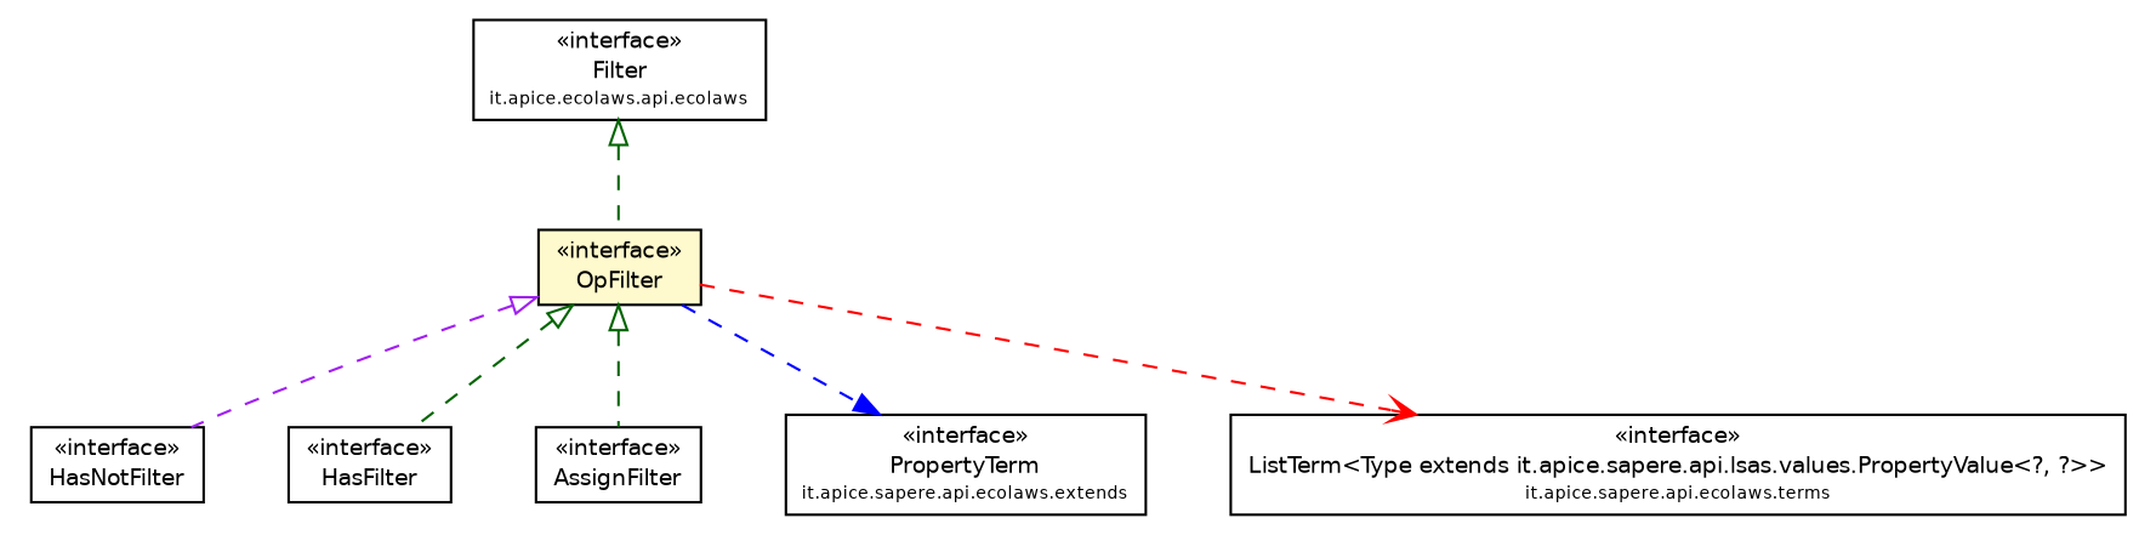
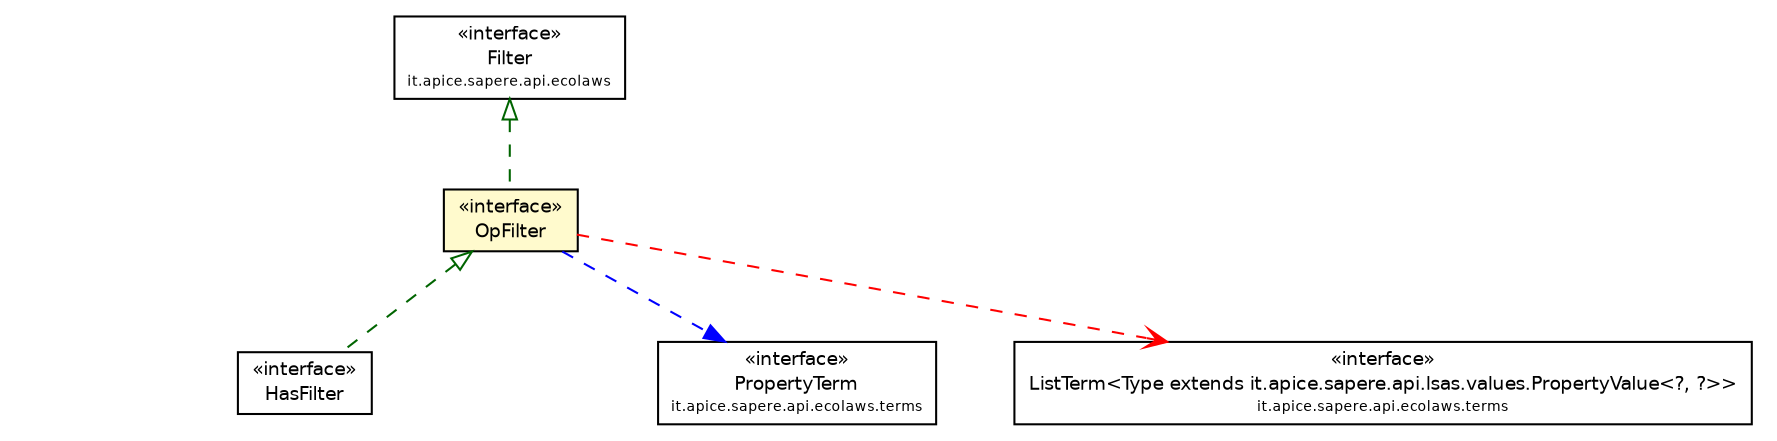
  digraph {
    node [fontcolor=black fontname=Helvetica fontsize=9.0 shape=plaintext]
    edge [arrowtail=empty color=darkgreen dir=back fontname=Helvetica fontsize=10 headport=p labelfontname=Helvetica labelfontsize=10 style=dashed tailport=p]
-   n1 [label=<<table border="0" cellborder="1" cellspacing="0" cellpadding="2" port="p" href="../Filter.html"> 		<tr><td><table border="0" cellspacing="0" cellpadding="1"> 			<tr><td> &laquo;interface&raquo; </td></tr> 			<tr><td> Filter </td></tr> 			<tr><td><font point-size="7.0"> it.apice.ecolaws.api.ecolaws </font></td></tr> 		</table></td></tr> 		</table>>]
+   n1 [label=<<table border="0" cellborder="1" cellspacing="0" cellpadding="2" port="p" href="../Filter.html"> 		<tr><td><table border="0" cellspacing="0" cellpadding="1"> 			<tr><td> &laquo;interface&raquo; </td></tr> 			<tr><td> Filter </td></tr> 			<tr><td><font point-size="7.0"> it.apice.sapere.api.ecolaws </font></td></tr> 		</table></td></tr> 		</table>>]
    n2 [label=<<table border="0" cellborder="1" cellspacing="0" cellpadding="2" port="p" bgcolor="lemonChiffon" href="./OpFilter.html"> 		<tr><td><table border="0" cellspacing="0" cellpadding="1"> 			<tr><td> &laquo;interface&raquo; </td></tr> 			<tr><td> OpFilter </td></tr> 		</table></td></tr> 		</table>>]
-   n3 [label=<<table border="0" cellborder="1" cellspacing="0" cellpadding="2" port="p" href="./HasNotFilter.html"> 		<tr><td><table border="0" cellspacing="0" cellpadding="1"> 			<tr><td> &laquo;interface&raquo; </td></tr> 			<tr><td> HasNotFilter </td></tr> 		</table></td></tr> 		</table>>]
    n4 [label=<<table border="0" cellborder="1" cellspacing="0" cellpadding="2" port="p" href="./HasFilter.html"> 		<tr><td><table border="0" cellspacing="0" cellpadding="1"> 			<tr><td> &laquo;interface&raquo; </td></tr> 			<tr><td> HasFilter </td></tr> 		</table></td></tr> 		</table>>]
-   n5 [label=<<table border="0" cellborder="1" cellspacing="0" cellpadding="2" port="p" href="./AssignFilter.html"> 		<tr><td><table border="0" cellspacing="0" cellpadding="1"> 			<tr><td> &laquo;interface&raquo; </td></tr> 			<tr><td> AssignFilter </td></tr> 		</table></td></tr> 		</table>>]
-   n6 [label=<<table border="0" cellborder="1" cellspacing="0" cellpadding="2" port="p" href="../terms/PropertyTerm.html"> 		<tr><td><table border="0" cellspacing="0" cellpadding="1"> 			<tr><td> &laquo;interface&raquo; </td></tr> 			<tr><td> PropertyTerm </td></tr> 			<tr><td><font point-size="7.0"> it.apice.sapere.api.ecolaws.extends </font></td></tr> 		</table></td></tr> 		</table>>]
+   n6 [label=<<table border="0" cellborder="1" cellspacing="0" cellpadding="2" port="p" href="../terms/PropertyTerm.html"> 		<tr><td><table border="0" cellspacing="0" cellpadding="1"> 			<tr><td> &laquo;interface&raquo; </td></tr> 			<tr><td> PropertyTerm </td></tr> 			<tr><td><font point-size="7.0"> it.apice.sapere.api.ecolaws.terms </font></td></tr> 		</table></td></tr> 		</table>>]
    n7 [label=<<table border="0" cellborder="1" cellspacing="0" cellpadding="2" port="p" href="../terms/ListTerm.html"> 		<tr><td><table border="0" cellspacing="0" cellpadding="1"> 			<tr><td> &laquo;interface&raquo; </td></tr> 			<tr><td> ListTerm&lt;Type extends it.apice.sapere.api.lsas.values.PropertyValue&lt;?, ?&gt;&gt; </td></tr> 			<tr><td><font point-size="7.0"> it.apice.sapere.api.ecolaws.terms </font></td></tr> 		</table></td></tr> 		</table>>]
    n1 -> n2
-   n2 -> n3 [color=purple]
    n2 -> n4
-   n2 -> n5
    n2 -> n6 [arrowhead=normal color=blue fontcolor=black fontsize=10.0 arrowtail="" dir=""]
    n2 -> n7 [arrowhead=open color=red fontcolor=black fontsize=10.0 arrowtail="" dir=""]
  }
